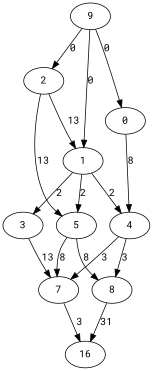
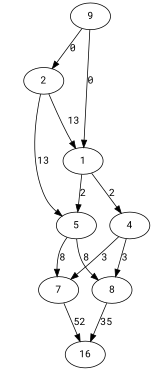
  digraph {
    fontname="Roboto Mono"
    node [fontname="Roboto Mono"]
    edge [fontname="Roboto Mono"]
-   0
    4
-   3
    7
    8
    n6 [label=16]
    1
    5
    2
    9
-   0 -> 4 [label=8]
    4 -> 7 [label=3]
    4 -> 8 [label=3]
-   3 -> 7 [label=13]
-   7 -> n6 [label=3]
-   8 -> n6 [label=31]
+   7 -> n6 [label=52]
+   8 -> n6 [label=35]
    1 -> 4 [label=2]
-   1 -> 3 [label=2]
    1 -> 5 [label=2]
    5 -> 7 [label=8]
    5 -> 8 [label=8]
    2 -> 1 [label=13]
    2 -> 5 [label=13]
-   9 -> 0 [label=0]
    9 -> 1 [label=0]
    9 -> 2 [label=0]
  }
